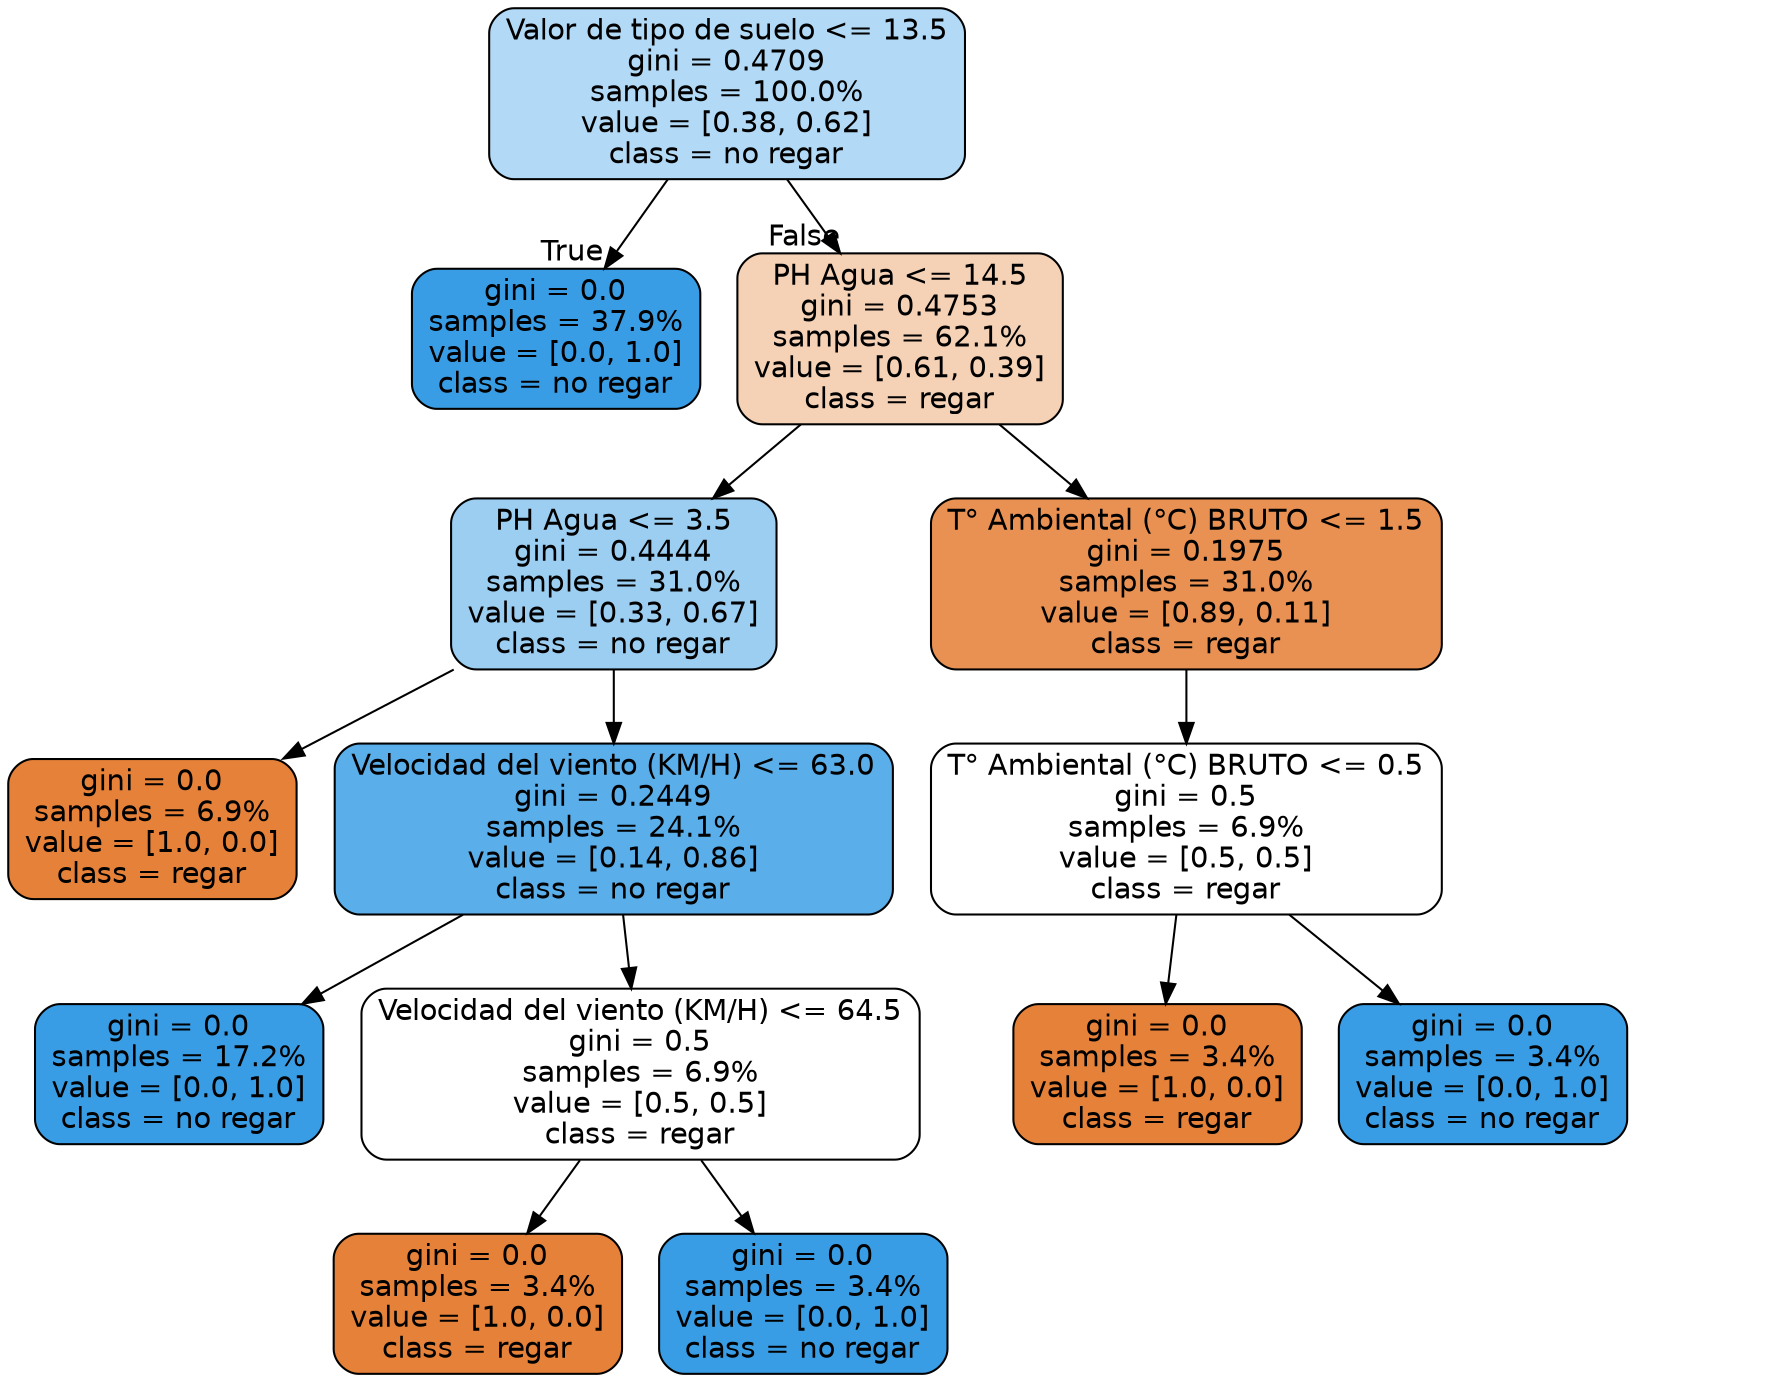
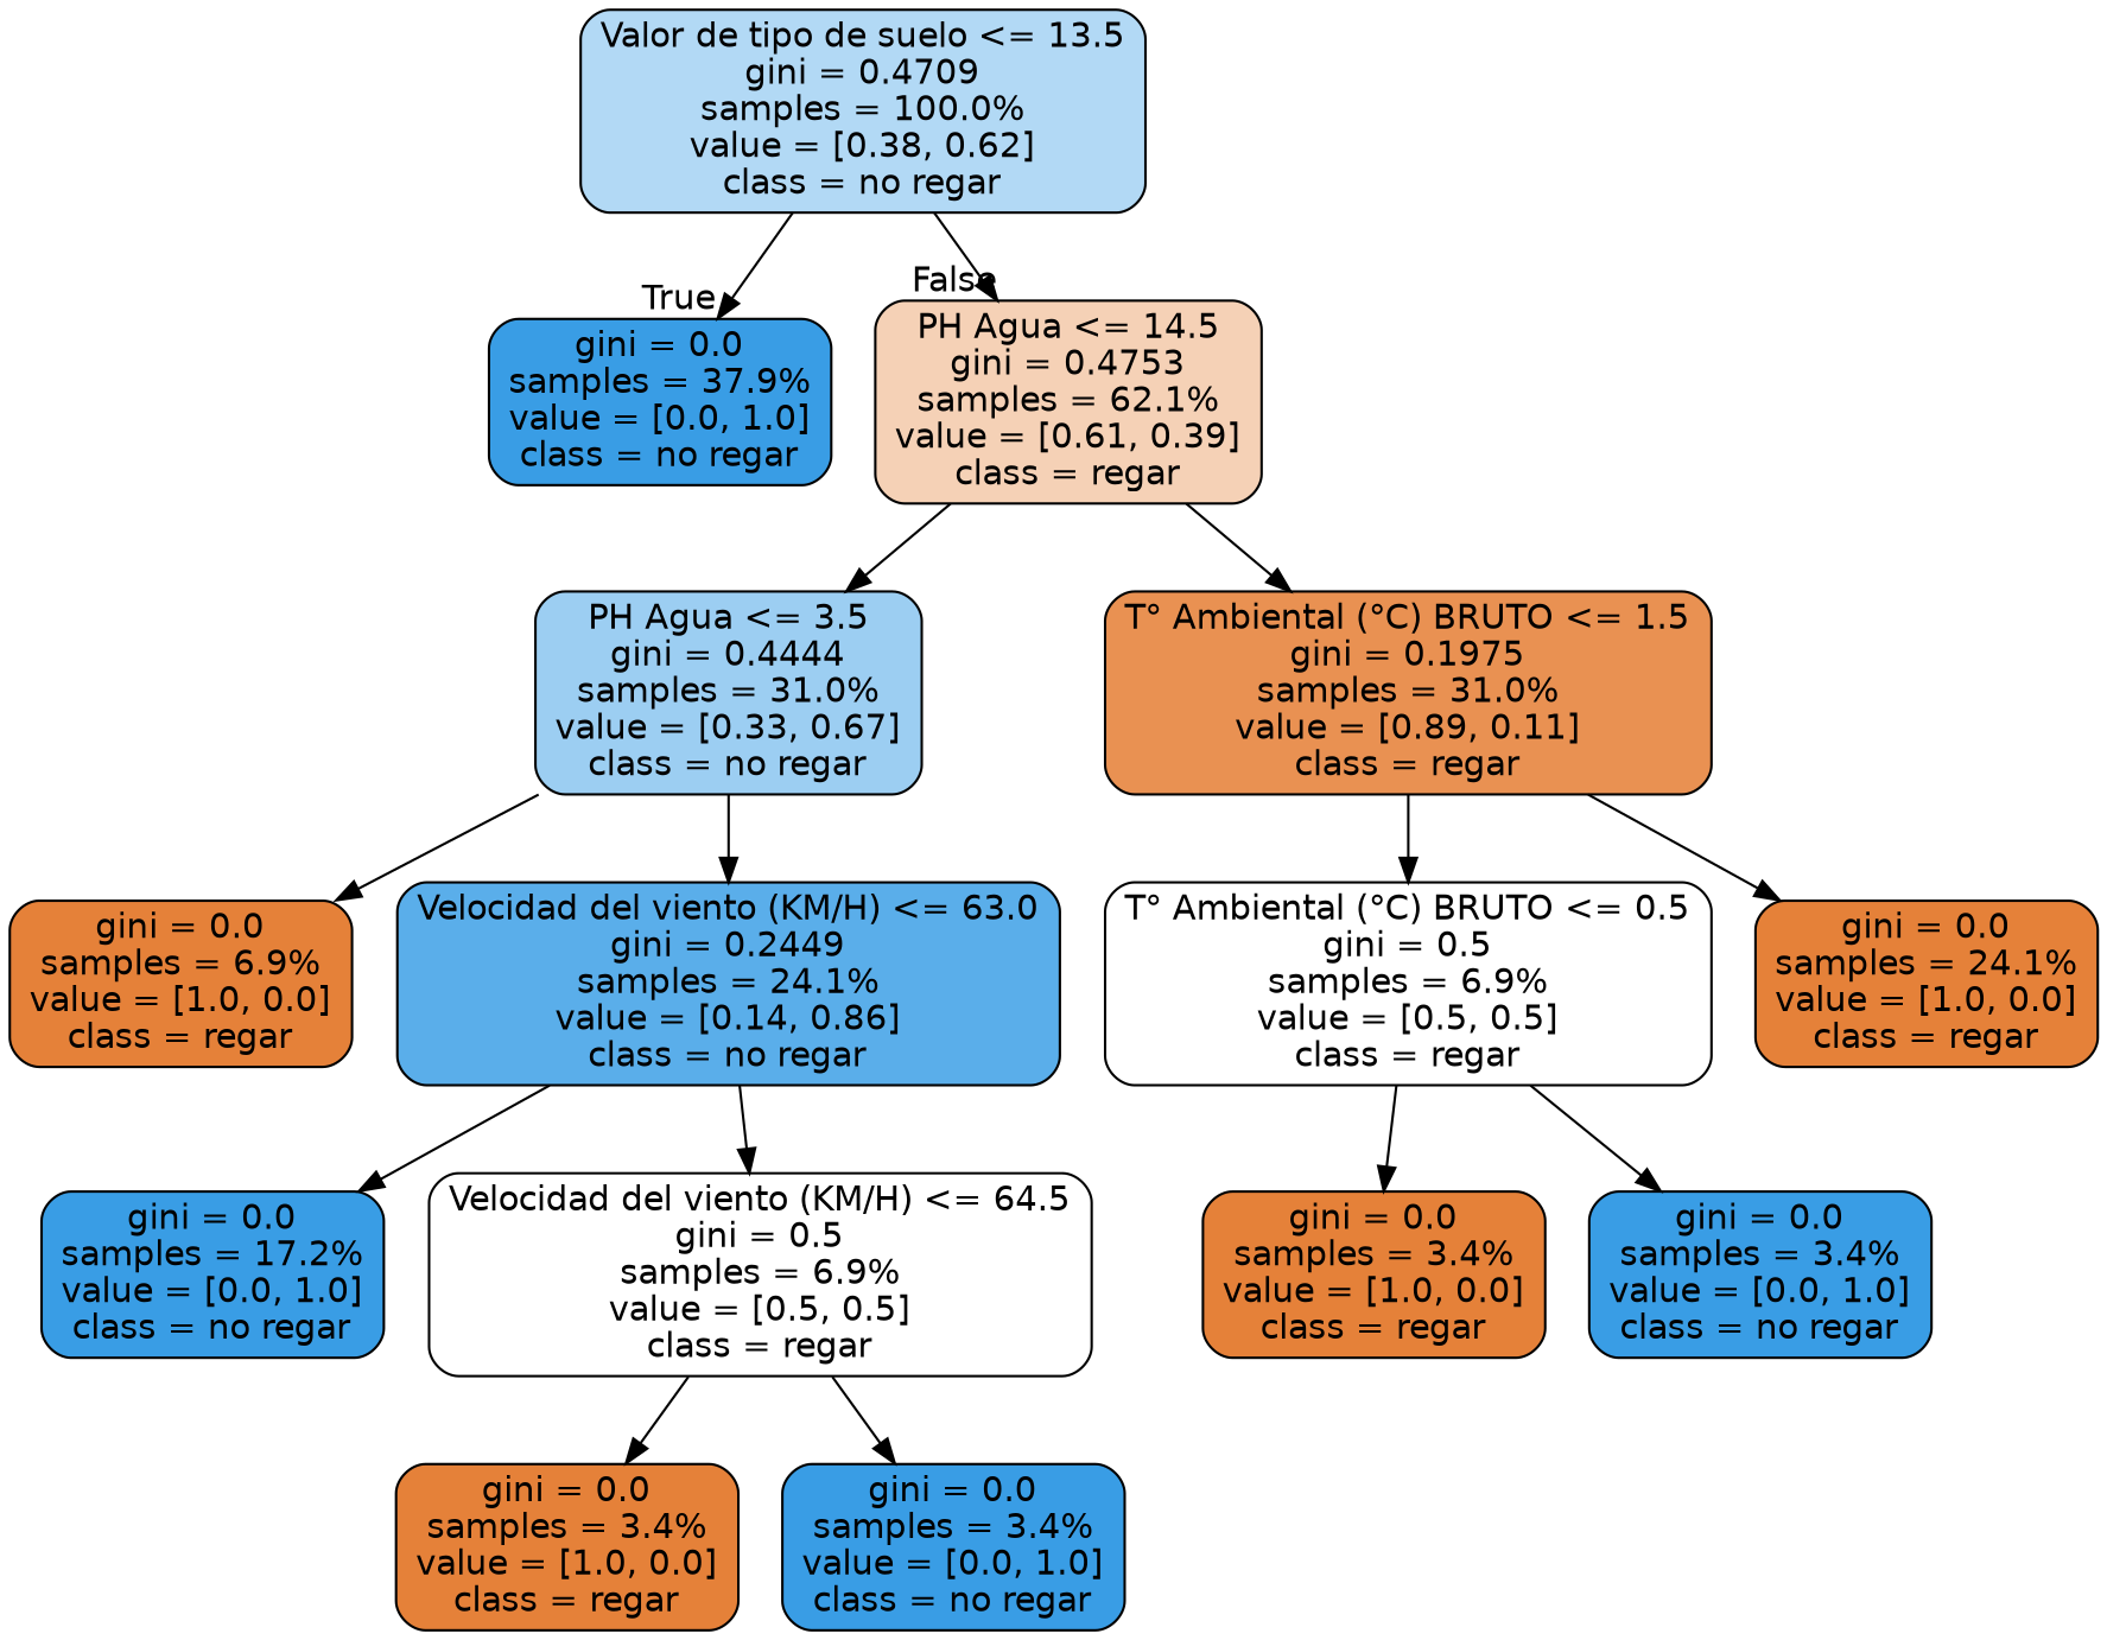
  digraph {
    node [color=black fillcolor="#399de5ff" fontname=helvetica shape=box style="filled, rounded"]
    edge [fontname=helvetica]
    n1 [fillcolor="#399de563" label="Valor de tipo de suelo <= 13.5\ngini = 0.4709\nsamples = 100.0%\nvalue = [0.38, 0.62]\nclass = no regar"]
    n2 [label="gini = 0.0\nsamples = 37.9%\nvalue = [0.0, 1.0]\nclass = no regar"]
    n3 [fillcolor="#e581395d" label="PH Agua <= 14.5\ngini = 0.4753\nsamples = 62.1%\nvalue = [0.61, 0.39]\nclass = regar"]
    n4 [fillcolor="#399de57f" label="PH Agua <= 3.5\ngini = 0.4444\nsamples = 31.0%\nvalue = [0.33, 0.67]\nclass = no regar"]
    n5 [fillcolor="#e58139df" label="T° Ambiental (°C) BRUTO <= 1.5\ngini = 0.1975\nsamples = 31.0%\nvalue = [0.89, 0.11]\nclass = regar"]
    n6 [fillcolor="#e58139ff" label="gini = 0.0\nsamples = 6.9%\nvalue = [1.0, 0.0]\nclass = regar"]
    n7 [fillcolor="#399de5d4" label="Velocidad del viento (KM/H) <= 63.0\ngini = 0.2449\nsamples = 24.1%\nvalue = [0.14, 0.86]\nclass = no regar"]
    n8 [label="gini = 0.0\nsamples = 17.2%\nvalue = [0.0, 1.0]\nclass = no regar"]
    n9 [fillcolor="#e5813900" label="Velocidad del viento (KM/H) <= 64.5\ngini = 0.5\nsamples = 6.9%\nvalue = [0.5, 0.5]\nclass = regar"]
    n10 [fillcolor="#e58139ff" label="gini = 0.0\nsamples = 3.4%\nvalue = [1.0, 0.0]\nclass = regar"]
    n11 [label="gini = 0.0\nsamples = 3.4%\nvalue = [0.0, 1.0]\nclass = no regar"]
    n12 [fillcolor="#e5813900" label="T° Ambiental (°C) BRUTO <= 0.5\ngini = 0.5\nsamples = 6.9%\nvalue = [0.5, 0.5]\nclass = regar"]
+   n13 [fillcolor="#e58139ff" label="gini = 0.0\nsamples = 24.1%\nvalue = [1.0, 0.0]\nclass = regar"]
    n14 [fillcolor="#e58139ff" label="gini = 0.0\nsamples = 3.4%\nvalue = [1.0, 0.0]\nclass = regar"]
    n15 [label="gini = 0.0\nsamples = 3.4%\nvalue = [0.0, 1.0]\nclass = no regar"]
    n1 -> n2 [headlabel=True labelangle=45 labeldistance=2.5]
    n1 -> n3 [headlabel=False labelangle=-45 labeldistance=2.5]
    n3 -> n4
    n3 -> n5
    n4 -> n6
    n4 -> n7
    n5 -> n12
+   n5 -> n13
    n7 -> n8
    n7 -> n9
    n9 -> n10
    n9 -> n11
    n12 -> n14
    n12 -> n15
  }
